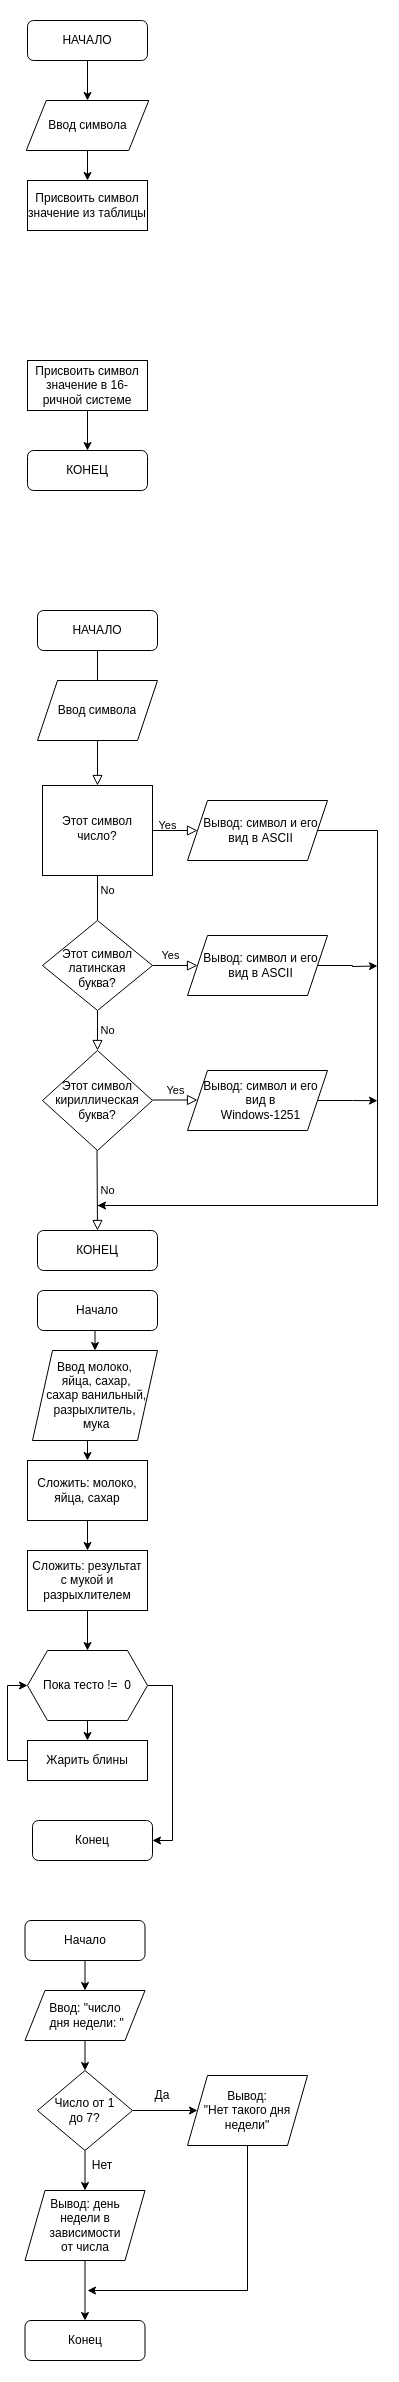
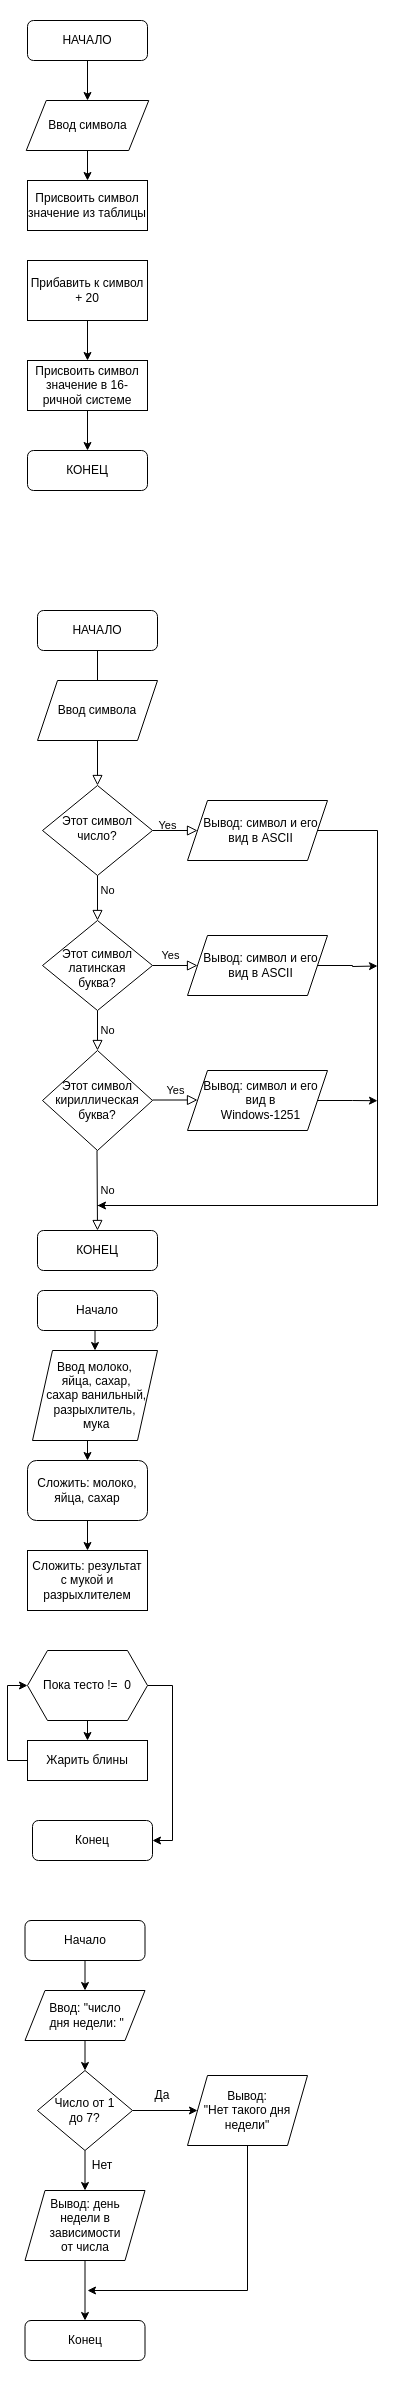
  <mxCell id="0" />
  <mxCell id="1" parent="0" />
  <mxCell id="2" value="" style="rounded=0;html=1;jettySize=auto;orthogonalLoop=1;fontSize=11;endArrow=block;endFill=0;endSize=8;strokeWidth=1;shadow=0;labelBackgroundColor=none;edgeStyle=orthogonalEdgeStyle;" parent="1" source="3" target="6" edge="1"><mxGeometry relative="1" as="geometry" /></mxCell>
  <mxCell id="3" value="НАЧАЛО" style="rounded=1;whiteSpace=wrap;html=1;fontSize=12;glass=0;strokeWidth=1;shadow=0;" parent="1" vertex="1"><mxGeometry x="33" y="610" width="120" height="40" as="geometry" /></mxCell>
- <mxCell id="4" value="Yes" style="rounded=0;html=1;jettySize=auto;orthogonalLoop=1;fontSize=11;endArrow=none;endFill=0;endSize=8;strokeWidth=1;shadow=0;labelBackgroundColor=none;edgeStyle=orthogonalEdgeStyle;" parent="1" source="6" target="9" edge="1"><mxGeometry x="-1" y="86" relative="1" as="geometry"><mxPoint x="-16" y="-50" as="offset" /></mxGeometry></mxCell>
+ <mxCell id="4" value="Yes" style="rounded=0;html=1;jettySize=auto;orthogonalLoop=1;fontSize=11;endArrow=block;endFill=0;endSize=8;strokeWidth=1;shadow=0;labelBackgroundColor=none;edgeStyle=orthogonalEdgeStyle;" parent="1" source="6" target="9" edge="1"><mxGeometry x="-1" y="86" relative="1" as="geometry"><mxPoint x="-16" y="-50" as="offset" /></mxGeometry></mxCell>
  <mxCell id="5" value="No" style="edgeStyle=orthogonalEdgeStyle;rounded=0;html=1;jettySize=auto;orthogonalLoop=1;fontSize=11;endArrow=block;endFill=0;endSize=8;strokeWidth=1;shadow=0;labelBackgroundColor=none;" parent="1" source="6" edge="1"><mxGeometry x="-1" y="-75" relative="1" as="geometry"><mxPoint x="-45" y="-15" as="offset" /><mxPoint x="193" y="830" as="targetPoint" /></mxGeometry></mxCell>
- <mxCell id="6" value="Этот символ число?" style="whiteSpace=wrap;html=1;shadow=0;fontFamily=Helvetica;fontSize=12;align=center;strokeWidth=1;spacing=6;spacingTop=-4;rounded=0;" parent="1" vertex="1"><mxGeometry x="38" y="785" width="110" height="90" as="geometry" /></mxCell>
+ <mxCell id="6" value="Этот символ число?" style="rhombus;whiteSpace=wrap;html=1;shadow=0;fontFamily=Helvetica;fontSize=12;align=center;strokeWidth=1;spacing=6;spacingTop=-4;" parent="1" vertex="1"><mxGeometry x="38" y="785" width="110" height="90" as="geometry" /></mxCell>
  <mxCell id="7" value="No" style="rounded=0;html=1;jettySize=auto;orthogonalLoop=1;fontSize=11;endArrow=block;endFill=0;endSize=8;strokeWidth=1;shadow=0;labelBackgroundColor=none;edgeStyle=orthogonalEdgeStyle;entryX=0.5;entryY=0;entryDx=0;entryDy=0;" parent="1" source="9" target="15" edge="1"><mxGeometry y="10" relative="1" as="geometry"><mxPoint as="offset" /></mxGeometry></mxCell>
  <mxCell id="8" value="Yes" style="edgeStyle=orthogonalEdgeStyle;rounded=0;html=1;jettySize=auto;orthogonalLoop=1;fontSize=11;endArrow=block;endFill=0;endSize=8;strokeWidth=1;shadow=0;labelBackgroundColor=none;entryX=0;entryY=0.5;entryDx=0;entryDy=0;" parent="1" source="9" target="14" edge="1"><mxGeometry y="10" relative="1" as="geometry"><mxPoint as="offset" /><mxPoint x="193" y="950" as="targetPoint" /></mxGeometry></mxCell>
  <mxCell id="9" value="Этот символ латинская &lt;br&gt;буква?" style="rhombus;whiteSpace=wrap;html=1;shadow=0;fontFamily=Helvetica;fontSize=12;align=center;strokeWidth=1;spacing=6;spacingTop=5;" parent="1" vertex="1"><mxGeometry x="38" y="920" width="110" height="90" as="geometry" /></mxCell>
  <mxCell id="10" value="КОНЕЦ" style="rounded=1;whiteSpace=wrap;html=1;fontSize=12;glass=0;strokeWidth=1;shadow=0;" parent="1" vertex="1"><mxGeometry x="33" y="1230" width="120" height="40" as="geometry" /></mxCell>
  <mxCell id="11" value="Ввод символа" style="shape=parallelogram;perimeter=parallelogramPerimeter;whiteSpace=wrap;html=1;fixedSize=1;" parent="1" vertex="1"><mxGeometry x="33" y="680" width="120" height="60" as="geometry" /></mxCell>
  <mxCell id="12" value="Вывод: символ и его вид в ASCII" style="shape=parallelogram;perimeter=parallelogramPerimeter;whiteSpace=wrap;html=1;fixedSize=1;size=20;align=center;spacingLeft=7;" parent="1" vertex="1"><mxGeometry x="183" y="800" width="140" height="60" as="geometry" /></mxCell>
  <mxCell id="13" style="edgeStyle=orthogonalEdgeStyle;rounded=0;orthogonalLoop=1;jettySize=auto;html=1;exitX=1;exitY=0.5;exitDx=0;exitDy=0;" edge="1" parent="1" source="14"><mxGeometry relative="1" as="geometry"><mxPoint x="373" y="965.474" as="targetPoint" /></mxGeometry></mxCell>
  <mxCell id="14" value="Вывод: символ и его вид в ASCII" style="shape=parallelogram;perimeter=parallelogramPerimeter;whiteSpace=wrap;html=1;fixedSize=1;size=20;align=center;spacingLeft=7;" parent="1" vertex="1"><mxGeometry x="183" y="935" width="140" height="60" as="geometry" /></mxCell>
  <mxCell id="15" value="Этот символ кириллическая буква?" style="rhombus;whiteSpace=wrap;html=1;" parent="1" vertex="1"><mxGeometry x="38" y="1050" width="110" height="100" as="geometry" /></mxCell>
  <mxCell id="16" value="Yes" style="edgeStyle=orthogonalEdgeStyle;rounded=0;html=1;jettySize=auto;orthogonalLoop=1;fontSize=11;endArrow=block;endFill=0;endSize=8;strokeWidth=1;shadow=0;labelBackgroundColor=none;entryX=0;entryY=0.5;entryDx=0;entryDy=0;" parent="1" edge="1"><mxGeometry y="10" relative="1" as="geometry"><mxPoint as="offset" /><mxPoint x="148" y="1099.5" as="sourcePoint" /><mxPoint x="193" y="1099.5" as="targetPoint" /></mxGeometry></mxCell>
  <mxCell id="17" value="No" style="rounded=0;html=1;jettySize=auto;orthogonalLoop=1;fontSize=11;endArrow=block;endFill=0;endSize=8;strokeWidth=1;shadow=0;labelBackgroundColor=none;edgeStyle=orthogonalEdgeStyle;entryX=0.5;entryY=0;entryDx=0;entryDy=0;" parent="1" target="10" edge="1"><mxGeometry y="10" relative="1" as="geometry"><mxPoint as="offset" /><mxPoint x="92.5" y="1150" as="sourcePoint" /><mxPoint x="92.5" y="1190" as="targetPoint" /></mxGeometry></mxCell>
  <mxCell id="18" style="edgeStyle=orthogonalEdgeStyle;rounded=0;orthogonalLoop=1;jettySize=auto;html=1;exitX=1;exitY=0.5;exitDx=0;exitDy=0;" edge="1" parent="1" source="19"><mxGeometry relative="1" as="geometry"><mxPoint x="373" y="1100.211" as="targetPoint" /></mxGeometry></mxCell>
  <mxCell id="19" value="Вывод: символ и его вид в &lt;br&gt;Windows-1251" style="shape=parallelogram;perimeter=parallelogramPerimeter;whiteSpace=wrap;html=1;fixedSize=1;size=20;align=center;spacingLeft=7;" parent="1" vertex="1"><mxGeometry x="183" y="1070" width="140" height="60" as="geometry" /></mxCell>
  <mxCell id="20" style="edgeStyle=orthogonalEdgeStyle;rounded=0;orthogonalLoop=1;jettySize=auto;html=1;exitX=0.5;exitY=1;exitDx=0;exitDy=0;entryX=0.5;entryY=0;entryDx=0;entryDy=0;" parent="1" source="21" target="24" edge="1"><mxGeometry relative="1" as="geometry" /></mxCell>
  <mxCell id="21" value="Начало" style="rounded=1;whiteSpace=wrap;html=1;" parent="1" vertex="1"><mxGeometry x="33" y="1290" width="120" height="40" as="geometry" /></mxCell>
  <mxCell id="22" value="Конец" style="rounded=1;whiteSpace=wrap;html=1;" parent="1" vertex="1"><mxGeometry x="28" y="1820" width="120" height="40" as="geometry" /></mxCell>
  <mxCell id="23" style="edgeStyle=orthogonalEdgeStyle;rounded=0;orthogonalLoop=1;jettySize=auto;html=1;exitX=0.5;exitY=1;exitDx=0;exitDy=0;entryX=0.5;entryY=0;entryDx=0;entryDy=0;" parent="1" source="24" target="26" edge="1"><mxGeometry relative="1" as="geometry" /></mxCell>
  <mxCell id="24" value="Ввод молоко,&lt;br&gt;&amp;nbsp;яйца, сахар,&lt;br&gt;&amp;nbsp;сахар ванильный, разрыхлитель,&lt;br&gt;&amp;nbsp;мука" style="shape=parallelogram;perimeter=parallelogramPerimeter;whiteSpace=wrap;html=1;fixedSize=1;" parent="1" vertex="1"><mxGeometry x="28" y="1350" width="125" height="90" as="geometry" /></mxCell>
  <mxCell id="25" style="edgeStyle=orthogonalEdgeStyle;rounded=0;orthogonalLoop=1;jettySize=auto;html=1;exitX=0.5;exitY=1;exitDx=0;exitDy=0;entryX=0.5;entryY=0;entryDx=0;entryDy=0;" parent="1" source="26" target="28" edge="1"><mxGeometry relative="1" as="geometry" /></mxCell>
- <mxCell id="26" value="Сложить: молоко, яйца, сахар" style="rounded=0;whiteSpace=wrap;html=1;" parent="1" vertex="1"><mxGeometry x="23" y="1460" width="120" height="60" as="geometry" /></mxCell>
- <mxCell id="27" style="edgeStyle=orthogonalEdgeStyle;rounded=0;orthogonalLoop=1;jettySize=auto;html=1;exitX=0.5;exitY=1;exitDx=0;exitDy=0;entryX=0.5;entryY=0;entryDx=0;entryDy=0;" parent="1" source="28" target="31" edge="1"><mxGeometry relative="1" as="geometry" /></mxCell>
+ <mxCell id="26" value="Сложить: молоко, яйца, сахар" style="whiteSpace=wrap;html=1;rounded=1;" parent="1" vertex="1"><mxGeometry x="23" y="1460" width="120" height="60" as="geometry" /></mxCell>
  <mxCell id="28" value="Сложить: результат с мукой и разрыхлителем" style="rounded=0;whiteSpace=wrap;html=1;" parent="1" vertex="1"><mxGeometry x="23" y="1550" width="120" height="60" as="geometry" /></mxCell>
  <mxCell id="29" style="edgeStyle=orthogonalEdgeStyle;rounded=0;orthogonalLoop=1;jettySize=auto;html=1;exitX=0.5;exitY=1;exitDx=0;exitDy=0;entryX=0.5;entryY=0;entryDx=0;entryDy=0;" parent="1" source="31" target="33" edge="1"><mxGeometry relative="1" as="geometry" /></mxCell>
  <mxCell id="30" style="edgeStyle=orthogonalEdgeStyle;rounded=0;orthogonalLoop=1;jettySize=auto;html=1;exitX=1;exitY=0.5;exitDx=0;exitDy=0;entryX=1;entryY=0.5;entryDx=0;entryDy=0;" parent="1" source="31" target="22" edge="1"><mxGeometry relative="1" as="geometry" /></mxCell>
  <mxCell id="31" value="Пока тесто !=&amp;nbsp; 0" style="shape=hexagon;perimeter=hexagonPerimeter2;whiteSpace=wrap;html=1;fixedSize=1;" parent="1" vertex="1"><mxGeometry x="23" y="1650" width="120" height="70" as="geometry" /></mxCell>
  <mxCell id="32" style="edgeStyle=orthogonalEdgeStyle;rounded=0;orthogonalLoop=1;jettySize=auto;html=1;exitX=0;exitY=0.5;exitDx=0;exitDy=0;entryX=0;entryY=0.5;entryDx=0;entryDy=0;" parent="1" source="33" target="31" edge="1"><mxGeometry relative="1" as="geometry" /></mxCell>
  <mxCell id="33" value="Жарить блины" style="rounded=0;whiteSpace=wrap;html=1;" parent="1" vertex="1"><mxGeometry x="23" y="1740" width="120" height="40" as="geometry" /></mxCell>
  <mxCell id="34" style="edgeStyle=orthogonalEdgeStyle;rounded=0;orthogonalLoop=1;jettySize=auto;html=1;exitX=0.5;exitY=1;exitDx=0;exitDy=0;entryX=0.5;entryY=0;entryDx=0;entryDy=0;" parent="1" source="35" target="38" edge="1"><mxGeometry relative="1" as="geometry" /></mxCell>
  <mxCell id="35" value="НАЧАЛО" style="rounded=1;whiteSpace=wrap;html=1;" parent="1" vertex="1"><mxGeometry x="23" y="20" width="120" height="40" as="geometry" /></mxCell>
  <mxCell id="36" value="КОНЕЦ" style="rounded=1;whiteSpace=wrap;html=1;" parent="1" vertex="1"><mxGeometry x="23" y="450" width="120" height="40" as="geometry" /></mxCell>
  <mxCell id="37" style="edgeStyle=orthogonalEdgeStyle;rounded=0;orthogonalLoop=1;jettySize=auto;html=1;exitX=0.5;exitY=1;exitDx=0;exitDy=0;entryX=0.5;entryY=0;entryDx=0;entryDy=0;" parent="1" source="38" target="39" edge="1"><mxGeometry relative="1" as="geometry" /></mxCell>
  <mxCell id="38" value="Ввод символа" style="shape=parallelogram;perimeter=parallelogramPerimeter;whiteSpace=wrap;html=1;fixedSize=1;" parent="1" vertex="1"><mxGeometry x="21.75" y="100" width="122.5" height="50" as="geometry" /></mxCell>
  <mxCell id="39" value="Присвоить символ значение из таблицы" style="rounded=0;whiteSpace=wrap;html=1;" parent="1" vertex="1"><mxGeometry x="23" y="180" width="120" height="50" as="geometry" /></mxCell>
  <mxCell id="40" style="edgeStyle=orthogonalEdgeStyle;rounded=0;orthogonalLoop=1;jettySize=auto;html=1;exitX=0.5;exitY=1;exitDx=0;exitDy=0;entryX=0.5;entryY=0;entryDx=0;entryDy=0;" parent="1" source="41" target="36" edge="1"><mxGeometry relative="1" as="geometry" /></mxCell>
  <mxCell id="41" value="Присвоить символ значение в 16-ричной системе" style="rounded=0;whiteSpace=wrap;html=1;" parent="1" vertex="1"><mxGeometry x="23" y="360" width="120" height="50" as="geometry" /></mxCell>
+ <mxCell id="42" style="edgeStyle=orthogonalEdgeStyle;rounded=0;orthogonalLoop=1;jettySize=auto;html=1;exitX=0.5;exitY=1;exitDx=0;exitDy=0;entryX=0.5;entryY=0;entryDx=0;entryDy=0;" parent="1" source="43" target="41" edge="1"><mxGeometry relative="1" as="geometry" /></mxCell>
+ <mxCell id="43" value="Прибавить к символ + 20" style="rounded=0;whiteSpace=wrap;html=1;" parent="1" vertex="1"><mxGeometry x="23" y="260" width="120" height="60" as="geometry" /></mxCell>
  <mxCell id="44" value="" style="endArrow=none;html=1;rounded=0;entryX=1;entryY=0.5;entryDx=0;entryDy=0;" edge="1" parent="1" target="12"><mxGeometry width="50" height="50" relative="1" as="geometry"><mxPoint x="93" y="1205" as="sourcePoint" /><mxPoint x="203" y="990" as="targetPoint" /><Array as="points"><mxPoint x="373" y="1205" /><mxPoint x="373" y="830" /></Array></mxGeometry></mxCell>
  <mxCell id="45" value="" style="endArrow=classic;html=1;rounded=0;" edge="1" parent="1"><mxGeometry width="50" height="50" relative="1" as="geometry"><mxPoint x="373" y="1205" as="sourcePoint" /><mxPoint x="93" y="1205" as="targetPoint" /></mxGeometry></mxCell>
  <mxCell id="46" style="edgeStyle=orthogonalEdgeStyle;rounded=0;orthogonalLoop=1;jettySize=auto;html=1;exitX=0.5;exitY=1;exitDx=0;exitDy=0;entryX=0.5;entryY=0;entryDx=0;entryDy=0;" edge="1" parent="1" source="47" target="50"><mxGeometry relative="1" as="geometry" /></mxCell>
  <mxCell id="47" value="Начало" style="rounded=1;whiteSpace=wrap;html=1;" vertex="1" parent="1"><mxGeometry x="20.5" y="1920" width="120" height="40" as="geometry" /></mxCell>
  <mxCell id="48" value="Конец" style="rounded=1;whiteSpace=wrap;html=1;" vertex="1" parent="1"><mxGeometry x="20.5" y="2320" width="120" height="40" as="geometry" /></mxCell>
  <mxCell id="49" style="edgeStyle=orthogonalEdgeStyle;rounded=0;orthogonalLoop=1;jettySize=auto;html=1;exitX=0.5;exitY=1;exitDx=0;exitDy=0;entryX=0.5;entryY=0;entryDx=0;entryDy=0;" edge="1" parent="1" source="50" target="53"><mxGeometry relative="1" as="geometry" /></mxCell>
  <mxCell id="50" value="Ввод: &quot;число&lt;br&gt;&amp;nbsp;дня недели: &quot;" style="shape=parallelogram;perimeter=parallelogramPerimeter;whiteSpace=wrap;html=1;fixedSize=1;" vertex="1" parent="1"><mxGeometry x="20.5" y="1990" width="120" height="50" as="geometry" /></mxCell>
  <mxCell id="51" style="edgeStyle=orthogonalEdgeStyle;rounded=0;orthogonalLoop=1;jettySize=auto;html=1;exitX=1;exitY=0.5;exitDx=0;exitDy=0;entryX=0;entryY=0.5;entryDx=0;entryDy=0;" edge="1" parent="1" source="53" target="56"><mxGeometry relative="1" as="geometry" /></mxCell>
  <mxCell id="52" style="edgeStyle=orthogonalEdgeStyle;rounded=0;orthogonalLoop=1;jettySize=auto;html=1;exitX=0.5;exitY=1;exitDx=0;exitDy=0;entryX=0.5;entryY=0;entryDx=0;entryDy=0;" edge="1" parent="1" source="53" target="55"><mxGeometry relative="1" as="geometry" /></mxCell>
  <mxCell id="53" value="Число от 1 &lt;br&gt;до 7?" style="rhombus;whiteSpace=wrap;html=1;" vertex="1" parent="1"><mxGeometry x="33" y="2070" width="95" height="80" as="geometry" /></mxCell>
  <mxCell id="54" style="edgeStyle=orthogonalEdgeStyle;rounded=0;orthogonalLoop=1;jettySize=auto;html=1;exitX=0.5;exitY=1;exitDx=0;exitDy=0;entryX=0.5;entryY=0;entryDx=0;entryDy=0;" edge="1" parent="1" source="55" target="48"><mxGeometry relative="1" as="geometry" /></mxCell>
  <mxCell id="55" value="Вывод: день &lt;br&gt;недели в зависимости &lt;br&gt;от числа" style="shape=parallelogram;perimeter=parallelogramPerimeter;whiteSpace=wrap;html=1;fixedSize=1;" vertex="1" parent="1"><mxGeometry x="20.5" y="2190" width="120" height="70" as="geometry" /></mxCell>
  <mxCell id="56" value="Вывод: &lt;br&gt;&quot;Нет такого дня недели&quot;" style="shape=parallelogram;perimeter=parallelogramPerimeter;whiteSpace=wrap;html=1;fixedSize=1;" vertex="1" parent="1"><mxGeometry x="183" y="2075" width="120" height="70" as="geometry" /></mxCell>
  <mxCell id="57" value="Да" style="text;html=1;strokeColor=none;fillColor=none;align=center;verticalAlign=middle;whiteSpace=wrap;rounded=0;" vertex="1" parent="1"><mxGeometry x="128" y="2080" width="60" height="30" as="geometry" /></mxCell>
  <mxCell id="58" value="Нет" style="text;html=1;strokeColor=none;fillColor=none;align=center;verticalAlign=middle;whiteSpace=wrap;rounded=0;" vertex="1" parent="1"><mxGeometry x="68" y="2150" width="60" height="30" as="geometry" /></mxCell>
  <mxCell id="59" value="" style="endArrow=none;html=1;rounded=0;entryX=0.5;entryY=1;entryDx=0;entryDy=0;" edge="1" parent="1" target="56"><mxGeometry width="50" height="50" relative="1" as="geometry"><mxPoint x="243" y="2290" as="sourcePoint" /><mxPoint x="183" y="2190" as="targetPoint" /></mxGeometry></mxCell>
  <mxCell id="60" value="" style="endArrow=classic;html=1;rounded=0;" edge="1" parent="1"><mxGeometry width="50" height="50" relative="1" as="geometry"><mxPoint x="243" y="2290" as="sourcePoint" /><mxPoint x="83" y="2290" as="targetPoint" /></mxGeometry></mxCell>
